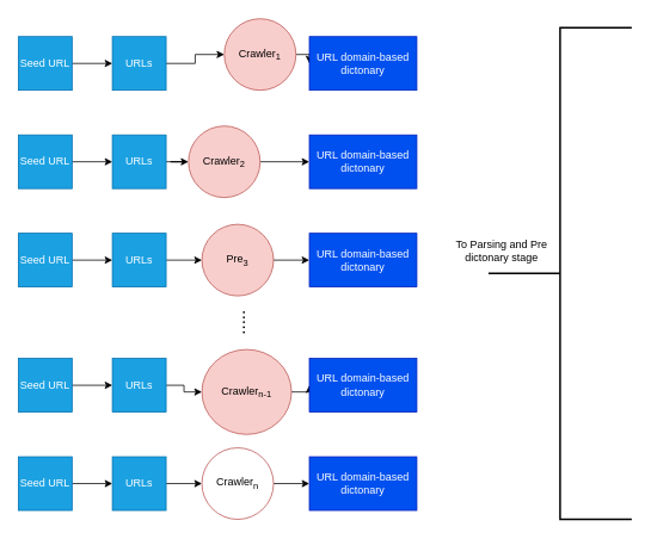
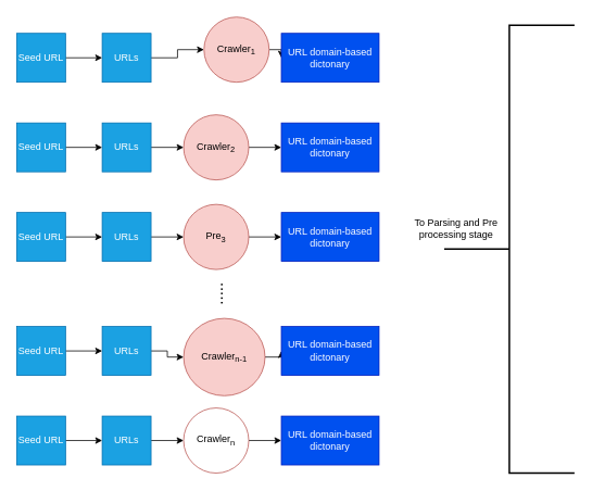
  <mxCell id="0" />
  <mxCell id="1" parent="0" />
  <mxCell id="2" style="edgeStyle=orthogonalEdgeStyle;rounded=0;orthogonalLoop=1;jettySize=auto;html=1;exitX=1;exitY=0.5;exitDx=0;exitDy=0;" edge="1" parent="1" source="3" target="22"><mxGeometry relative="1" as="geometry" /></mxCell>
- <mxCell id="3" value="Crawler&lt;sub&gt;2&lt;/sub&gt;" style="ellipse;whiteSpace=wrap;html=1;aspect=fixed;fillColor=#f8cecc;strokeColor=#b85450;" parent="1" vertex="1"><mxGeometry x="210" y="140" width="80" height="80" as="geometry" /></mxCell>
+ <mxCell id="3" value="Crawler&lt;sub&gt;2&lt;/sub&gt;" style="ellipse;whiteSpace=wrap;html=1;aspect=fixed;fillColor=#f8cecc;strokeColor=#b85450;" parent="1" vertex="1"><mxGeometry x="225" y="140" width="80" height="80" as="geometry" /></mxCell>
  <mxCell id="4" style="edgeStyle=orthogonalEdgeStyle;rounded=0;orthogonalLoop=1;jettySize=auto;html=1;exitX=1;exitY=0.5;exitDx=0;exitDy=0;entryX=0;entryY=0.5;entryDx=0;entryDy=0;" edge="1" parent="1" source="5" target="25"><mxGeometry relative="1" as="geometry" /></mxCell>
  <mxCell id="5" value="Pre&lt;sub&gt;3&lt;/sub&gt;" style="ellipse;whiteSpace=wrap;html=1;aspect=fixed;fillColor=#f8cecc;strokeColor=#b85450;" parent="1" vertex="1"><mxGeometry x="225" y="250" width="80" height="80" as="geometry" /></mxCell>
  <mxCell id="6" style="edgeStyle=orthogonalEdgeStyle;rounded=0;orthogonalLoop=1;jettySize=auto;html=1;exitX=1;exitY=0.5;exitDx=0;exitDy=0;entryX=0;entryY=0.5;entryDx=0;entryDy=0;" edge="1" parent="1" source="7" target="26"><mxGeometry relative="1" as="geometry" /></mxCell>
  <mxCell id="7" value="Crawler&lt;sub&gt;n-1&lt;/sub&gt;" style="ellipse;whiteSpace=wrap;html=1;aspect=fixed;fillColor=#f8cecc;strokeColor=#b85450;" parent="1" vertex="1"><mxGeometry x="225" y="390" width="100" height="95" as="geometry" /></mxCell>
  <mxCell id="8" style="edgeStyle=orthogonalEdgeStyle;rounded=0;orthogonalLoop=1;jettySize=auto;html=1;exitX=1;exitY=0.5;exitDx=0;exitDy=0;entryX=0;entryY=0.5;entryDx=0;entryDy=0;" edge="1" parent="1" source="9" target="27"><mxGeometry relative="1" as="geometry" /></mxCell>
  <mxCell id="9" value="Crawler&lt;sub&gt;n&lt;/sub&gt;" style="ellipse;whiteSpace=wrap;html=1;aspect=fixed;fillColor=#ffffff;strokeColor=#b85450;" parent="1" vertex="1"><mxGeometry x="225" y="500" width="80" height="80" as="geometry" /></mxCell>
  <mxCell id="10" style="edgeStyle=orthogonalEdgeStyle;rounded=0;orthogonalLoop=1;jettySize=auto;html=1;exitX=1;exitY=0.5;exitDx=0;exitDy=0;entryX=0;entryY=0.5;entryDx=0;entryDy=0;" edge="1" parent="1" source="11" target="21"><mxGeometry relative="1" as="geometry" /></mxCell>
  <mxCell id="11" value="Crawler&lt;sub&gt;1&lt;/sub&gt;" style="ellipse;whiteSpace=wrap;html=1;aspect=fixed;fillColor=#f8cecc;strokeColor=#b85450;" parent="1" vertex="1"><mxGeometry x="250" y="20" width="80" height="80" as="geometry" /></mxCell>
  <mxCell id="12" value="&lt;font style=&quot;font-size: 20px&quot;&gt;.....&lt;/font&gt;" style="text;html=1;strokeColor=none;fillColor=none;align=center;verticalAlign=middle;whiteSpace=wrap;rounded=0;rotation=-90;" parent="1" vertex="1"><mxGeometry x="245" y="350" width="40" height="20" as="geometry" /></mxCell>
  <mxCell id="13" style="edgeStyle=orthogonalEdgeStyle;rounded=0;orthogonalLoop=1;jettySize=auto;html=1;exitX=1;exitY=0.5;exitDx=0;exitDy=0;entryX=0;entryY=0.5;entryDx=0;entryDy=0;" parent="1" source="14" target="11" edge="1"><mxGeometry relative="1" as="geometry" /></mxCell>
  <mxCell id="14" value="URLs" style="whiteSpace=wrap;html=1;aspect=fixed;fillColor=#1ba1e2;strokeColor=#006EAF;fontColor=#ffffff;" parent="1" vertex="1"><mxGeometry x="125" y="40" width="60" height="60" as="geometry" /></mxCell>
  <mxCell id="15" style="edgeStyle=orthogonalEdgeStyle;rounded=0;orthogonalLoop=1;jettySize=auto;html=1;exitX=1;exitY=0.5;exitDx=0;exitDy=0;" parent="1" source="16" target="3" edge="1"><mxGeometry relative="1" as="geometry" /></mxCell>
  <mxCell id="16" value="URLs" style="whiteSpace=wrap;html=1;aspect=fixed;fillColor=#1ba1e2;strokeColor=#006EAF;fontColor=#ffffff;" parent="1" vertex="1"><mxGeometry x="125" y="150" width="60" height="60" as="geometry" /></mxCell>
  <mxCell id="17" style="edgeStyle=orthogonalEdgeStyle;rounded=0;orthogonalLoop=1;jettySize=auto;html=1;exitX=1;exitY=0.5;exitDx=0;exitDy=0;entryX=0;entryY=0.5;entryDx=0;entryDy=0;" edge="1" parent="1" source="18" target="5"><mxGeometry relative="1" as="geometry" /></mxCell>
  <mxCell id="18" value="URLs" style="whiteSpace=wrap;html=1;aspect=fixed;fillColor=#1ba1e2;strokeColor=#006EAF;fontColor=#ffffff;" parent="1" vertex="1"><mxGeometry x="125" y="260" width="60" height="60" as="geometry" /></mxCell>
  <mxCell id="19" style="edgeStyle=orthogonalEdgeStyle;rounded=0;orthogonalLoop=1;jettySize=auto;html=1;exitX=1;exitY=0.5;exitDx=0;exitDy=0;entryX=0;entryY=0.5;entryDx=0;entryDy=0;" edge="1" parent="1" source="20" target="7"><mxGeometry relative="1" as="geometry" /></mxCell>
  <mxCell id="20" value="URLs" style="whiteSpace=wrap;html=1;aspect=fixed;fillColor=#1ba1e2;strokeColor=#006EAF;fontColor=#ffffff;" parent="1" vertex="1"><mxGeometry x="125" y="400" width="60" height="60" as="geometry" /></mxCell>
  <mxCell id="21" value="&lt;div&gt;URL domain-based dictonary&lt;/div&gt;" style="rounded=0;whiteSpace=wrap;html=1;fillColor=#0050ef;strokeColor=#001DBC;fontColor=#ffffff;" vertex="1" parent="1"><mxGeometry x="345" y="40" width="120" height="60" as="geometry" /></mxCell>
  <mxCell id="22" value="&lt;div&gt;URL domain-based dictonary&lt;/div&gt;" style="rounded=0;whiteSpace=wrap;html=1;fillColor=#0050ef;strokeColor=#001DBC;fontColor=#ffffff;" vertex="1" parent="1"><mxGeometry x="345" y="150" width="120" height="60" as="geometry" /></mxCell>
  <mxCell id="23" style="edgeStyle=orthogonalEdgeStyle;rounded=0;orthogonalLoop=1;jettySize=auto;html=1;exitX=1;exitY=0.5;exitDx=0;exitDy=0;entryX=0;entryY=0.5;entryDx=0;entryDy=0;" edge="1" parent="1" source="24" target="9"><mxGeometry relative="1" as="geometry" /></mxCell>
  <mxCell id="24" value="URLs" style="whiteSpace=wrap;html=1;aspect=fixed;fillColor=#1ba1e2;strokeColor=#006EAF;fontColor=#ffffff;" vertex="1" parent="1"><mxGeometry x="125" y="510" width="60" height="60" as="geometry" /></mxCell>
  <mxCell id="25" value="&lt;div&gt;URL domain-based dictonary&lt;/div&gt;" style="rounded=0;whiteSpace=wrap;html=1;fillColor=#0050ef;strokeColor=#001DBC;fontColor=#ffffff;" vertex="1" parent="1"><mxGeometry x="345" y="260" width="120" height="60" as="geometry" /></mxCell>
  <mxCell id="26" value="&lt;div&gt;URL domain-based dictonary&lt;/div&gt;" style="rounded=0;whiteSpace=wrap;html=1;fillColor=#0050ef;strokeColor=#001DBC;fontColor=#ffffff;" vertex="1" parent="1"><mxGeometry x="345" y="400" width="120" height="60" as="geometry" /></mxCell>
  <mxCell id="27" value="&lt;div&gt;URL domain-based dictonary&lt;/div&gt;" style="rounded=0;whiteSpace=wrap;html=1;fillColor=#0050ef;strokeColor=#001DBC;fontColor=#ffffff;" vertex="1" parent="1"><mxGeometry x="345" y="510" width="120" height="60" as="geometry" /></mxCell>
  <mxCell id="28" style="edgeStyle=orthogonalEdgeStyle;rounded=0;orthogonalLoop=1;jettySize=auto;html=1;exitX=1;exitY=0.5;exitDx=0;exitDy=0;entryX=0;entryY=0.5;entryDx=0;entryDy=0;" edge="1" parent="1" source="29" target="14"><mxGeometry relative="1" as="geometry" /></mxCell>
  <mxCell id="29" value="Seed URL" style="whiteSpace=wrap;html=1;aspect=fixed;fillColor=#1ba1e2;strokeColor=#006EAF;fontColor=#ffffff;" vertex="1" parent="1"><mxGeometry x="20" y="40" width="60" height="60" as="geometry" /></mxCell>
  <mxCell id="30" style="edgeStyle=orthogonalEdgeStyle;rounded=0;orthogonalLoop=1;jettySize=auto;html=1;exitX=1;exitY=0.5;exitDx=0;exitDy=0;entryX=0;entryY=0.5;entryDx=0;entryDy=0;" edge="1" parent="1" source="31" target="16"><mxGeometry relative="1" as="geometry" /></mxCell>
  <mxCell id="31" value="Seed URL" style="whiteSpace=wrap;html=1;aspect=fixed;fillColor=#1ba1e2;strokeColor=#006EAF;fontColor=#ffffff;" vertex="1" parent="1"><mxGeometry x="20" y="150" width="60" height="60" as="geometry" /></mxCell>
  <mxCell id="32" style="edgeStyle=orthogonalEdgeStyle;rounded=0;orthogonalLoop=1;jettySize=auto;html=1;exitX=1;exitY=0.5;exitDx=0;exitDy=0;entryX=0;entryY=0.5;entryDx=0;entryDy=0;" edge="1" parent="1" source="33" target="18"><mxGeometry relative="1" as="geometry" /></mxCell>
  <mxCell id="33" value="Seed URL" style="whiteSpace=wrap;html=1;aspect=fixed;fillColor=#1ba1e2;strokeColor=#006EAF;fontColor=#ffffff;" vertex="1" parent="1"><mxGeometry x="20" y="260" width="60" height="60" as="geometry" /></mxCell>
  <mxCell id="34" style="edgeStyle=orthogonalEdgeStyle;rounded=0;orthogonalLoop=1;jettySize=auto;html=1;exitX=1;exitY=0.5;exitDx=0;exitDy=0;entryX=0;entryY=0.5;entryDx=0;entryDy=0;" edge="1" parent="1" source="35" target="20"><mxGeometry relative="1" as="geometry" /></mxCell>
  <mxCell id="35" value="Seed URL" style="whiteSpace=wrap;html=1;aspect=fixed;fillColor=#1ba1e2;strokeColor=#006EAF;fontColor=#ffffff;" vertex="1" parent="1"><mxGeometry x="20" y="400" width="60" height="60" as="geometry" /></mxCell>
  <mxCell id="36" style="edgeStyle=orthogonalEdgeStyle;rounded=0;orthogonalLoop=1;jettySize=auto;html=1;exitX=1;exitY=0.5;exitDx=0;exitDy=0;entryX=0;entryY=0.5;entryDx=0;entryDy=0;" edge="1" parent="1" source="37" target="24"><mxGeometry relative="1" as="geometry" /></mxCell>
  <mxCell id="37" value="Seed URL" style="whiteSpace=wrap;html=1;aspect=fixed;fillColor=#1ba1e2;strokeColor=#006EAF;fontColor=#ffffff;" vertex="1" parent="1"><mxGeometry x="20" y="510" width="60" height="60" as="geometry" /></mxCell>
  <mxCell id="38" value="" style="strokeWidth=2;html=1;shape=mxgraph.flowchart.annotation_2;align=left;labelPosition=right;pointerEvents=1;" vertex="1" parent="1"><mxGeometry x="545" y="30" width="160" height="550" as="geometry" /></mxCell>
- <mxCell id="39" value="To Parsing and Pre dictonary stage" style="text;html=1;strokeColor=none;fillColor=none;align=center;verticalAlign=middle;whiteSpace=wrap;rounded=0;" vertex="1" parent="1"><mxGeometry x="495" y="270" width="130" height="20" as="geometry" /></mxCell>
+ <mxCell id="39" value="To Parsing and Pre processing stage" style="text;html=1;strokeColor=none;fillColor=none;align=center;verticalAlign=middle;whiteSpace=wrap;rounded=0;" vertex="1" parent="1"><mxGeometry x="495" y="270" width="130" height="20" as="geometry" /></mxCell>
